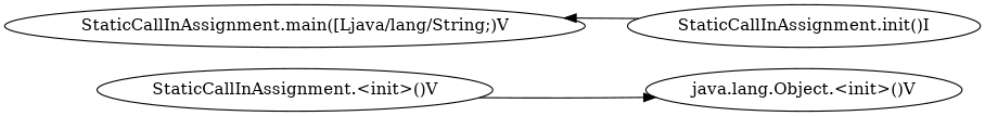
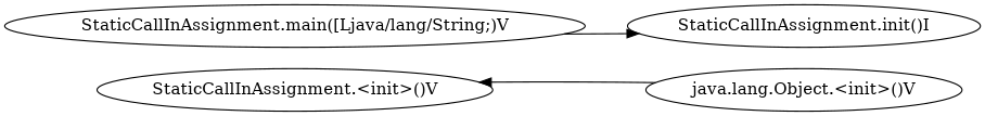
  digraph {
    rankdir=LR
    n1 [label="StaticCallInAssignment.<init>()V"]
    n2 [label="java.lang.Object.<init>()V"]
    n3 [label="StaticCallInAssignment.main([Ljava/lang/String;)V"]
    n4 [label="StaticCallInAssignment.init()I"]
-   n1 -> n2
-   n4 -> n3
+   n2 -> n1
+   n3 -> n4
  }
